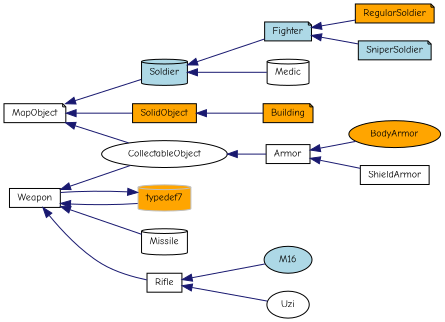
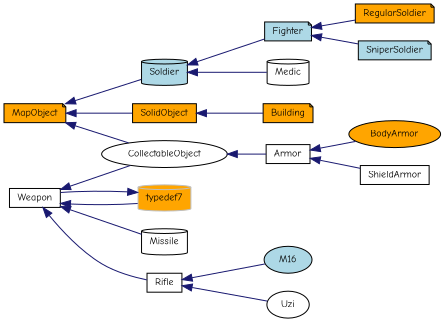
  digraph {
    fontname="Comic Neue"
    rankdir=LR
    node [color=black fillcolor=white fontname="Comic Neue" fontsize=10 shape=note style=filled]
    edge [color=midnightblue dir=back fontname="Comic Neue" fontsize=10 labelfontname=Helvetica labelfontsize=10 style=solid]
-   n1 [height=0.2 label=MapObject width=0.4]
+   n1 [fillcolor=orange height=0.2 label=MapObject width=0.4]
    n2 [height=0.2 label=CollectableObject shape=ellipse width=0.4]
    n3 [fillcolor=lightblue height=0.2 label=Soldier shape=cylinder width=0.4]
    n4 [fillcolor=orange height=0.2 label=SolidObject shape=box width=0.4]
    n5 [height=0.2 label=Armor shape=box width=0.4]
    n6 [fillcolor=lightblue height=0.2 label=Fighter width=0.4]
    n7 [height=0.2 label=Medic shape=cylinder width=0.4]
    n8 [fillcolor=orange height=0.2 label=Building width=0.4]
    n9 [fillcolor=orange height=0.2 label=BodyArmor shape=ellipse width=0.4]
    n10 [height=0.2 label=ShieldArmor shape=box width=0.4]
    n11 [height=0.2 label=Weapon shape=box width=0.4]
    n12 [color=grey75 fillcolor=orange height=0.2 label=typedef7 shape=cylinder width=0.4]
    n13 [height=0.2 label=Missile shape=cylinder width=0.4]
    n14 [height=0.2 label=Rifle shape=box width=0.4]
    n15 [fillcolor=lightblue height=0.2 label=M16 shape=ellipse width=0.4]
    n16 [height=0.2 label=Uzi shape=ellipse width=0.4]
    n17 [fillcolor=orange height=0.2 label=RegularSoldier width=0.4]
    n18 [fillcolor=lightblue height=0.2 label=SniperSoldier width=0.4]
    n1 -> n2
    n1 -> n3
    n1 -> n4
    n2 -> n5
    n3 -> n6
    n3 -> n7
    n4 -> n8
    n5 -> n9
    n5 -> n10
    n6 -> n17
    n6 -> n18
    n11 -> n2
    n11 -> n12
    n11 -> n13
    n11 -> n14
    n12 -> n11
    n14 -> n15
    n14 -> n16
  }
